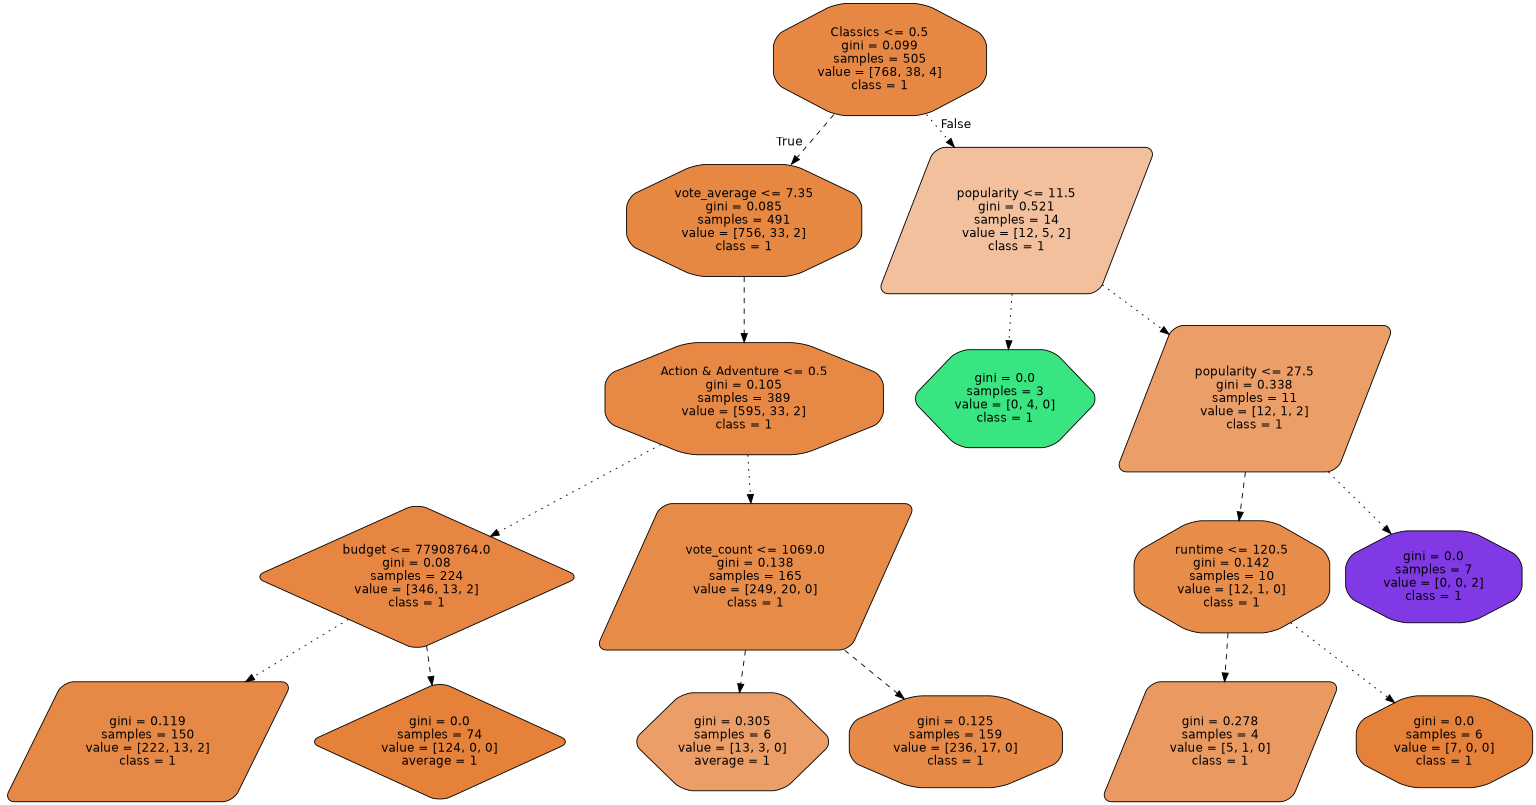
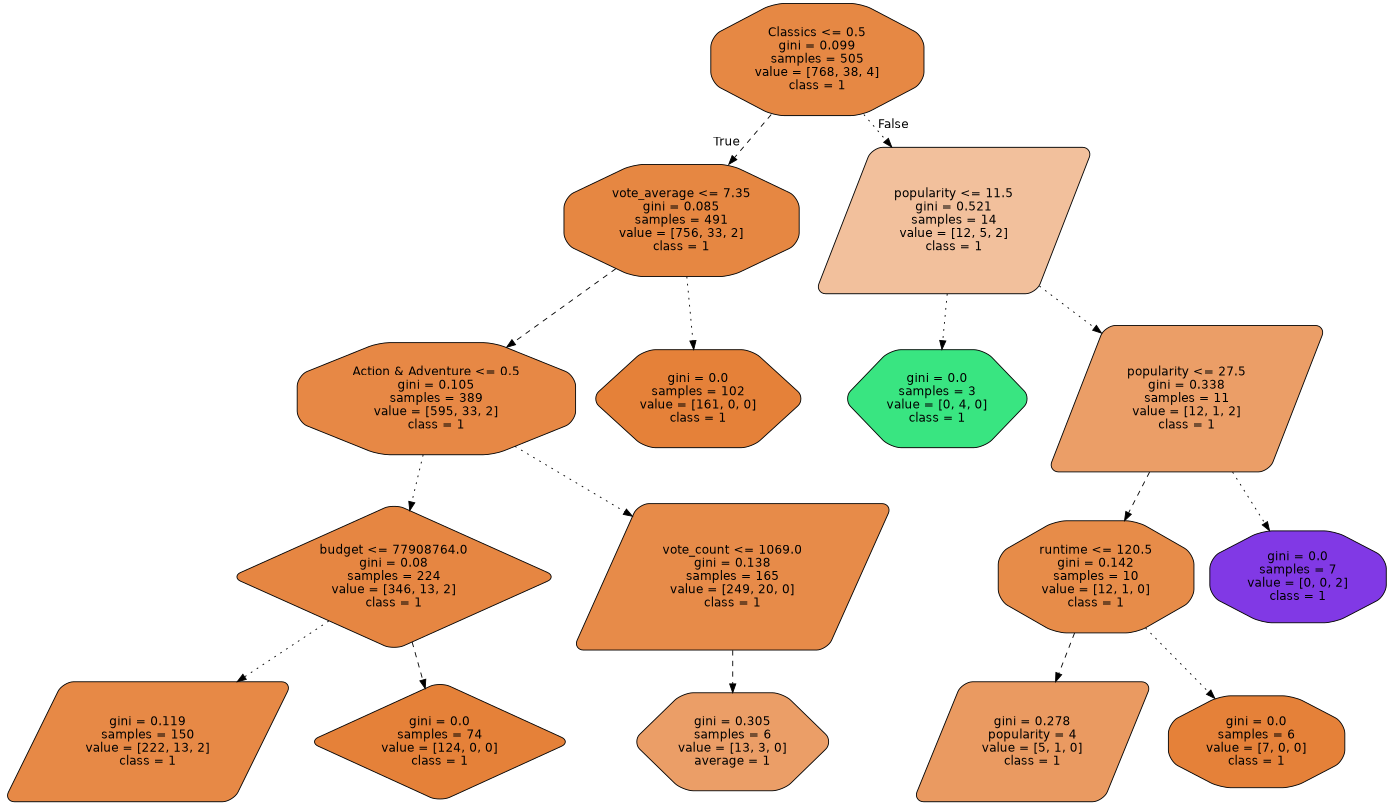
  digraph {
    node [color=black fillcolor="#e58139" fontname=helvetica shape=octagon style="filled, rounded"]
    edge [fontname=helvetica style=dotted]
    n1 [fillcolor="#e68844" label="Classics <= 0.5\ngini = 0.099\nsamples = 505\nvalue = [768, 38, 4]\nclass = 1"]
    n2 [fillcolor="#e68742" label="vote_average <= 7.35\ngini = 0.085\nsamples = 491\nvalue = [756, 33, 2]\nclass = 1"]
    n3 [fillcolor="#f2c09c" label="popularity <= 11.5\ngini = 0.521\nsamples = 14\nvalue = [12, 5, 2]\nclass = 1" shape=parallelogram]
    n4 [fillcolor="#e78845" label="Action & Adventure <= 0.5\ngini = 0.105\nsamples = 389\nvalue = [595, 33, 2]\nclass = 1"]
+   n5 [label="gini = 0.0\nsamples = 102\nvalue = [161, 0, 0]\nclass = 1" shape=hexagon]
    n6 [fillcolor="#39e581" label="gini = 0.0\nsamples = 3\nvalue = [0, 4, 0]\nclass = 1" shape=hexagon]
    n7 [fillcolor="#eb9e67" label="popularity <= 27.5\ngini = 0.338\nsamples = 11\nvalue = [12, 1, 2]\nclass = 1" shape=parallelogram]
    n8 [fillcolor="#e68642" label="budget <= 77908764.0\ngini = 0.08\nsamples = 224\nvalue = [346, 13, 2]\nclass = 1" shape=diamond]
    n9 [fillcolor="#e78b49" label="vote_count <= 1069.0\ngini = 0.138\nsamples = 165\nvalue = [249, 20, 0]\nclass = 1" shape=parallelogram]
    n10 [fillcolor="#e78946" label="gini = 0.119\nsamples = 150\nvalue = [222, 13, 2]\nclass = 1" shape=parallelogram]
-   n11 [label="gini = 0.0\nsamples = 74\nvalue = [124, 0, 0]\naverage = 1" shape=diamond]
+   n11 [label="gini = 0.0\nsamples = 74\nvalue = [124, 0, 0]\nclass = 1" shape=diamond]
    n12 [fillcolor="#eb9e67" label="gini = 0.305\nsamples = 6\nvalue = [13, 3, 0]\naverage = 1" shape=hexagon]
-   n13 [fillcolor="#e78a47" label="gini = 0.125\nsamples = 159\nvalue = [236, 17, 0]\nclass = 1"]
    n14 [fillcolor="#e78c49" label="runtime <= 120.5\ngini = 0.142\nsamples = 10\nvalue = [12, 1, 0]\nclass = 1"]
    n15 [fillcolor="#8139e5" label="gini = 0.0\nsamples = 7\nvalue = [0, 0, 2]\nclass = 1"]
-   n16 [fillcolor="#ea9a61" label="gini = 0.278\nsamples = 4\nvalue = [5, 1, 0]\nclass = 1" shape=parallelogram]
+   n16 [fillcolor="#ea9a61" label="gini = 0.278\npopularity = 4\nvalue = [5, 1, 0]\nclass = 1" shape=parallelogram]
    n17 [label="gini = 0.0\nsamples = 6\nvalue = [7, 0, 0]\nclass = 1"]
    n1 -> n2 [headlabel=True labelangle=45 labeldistance=2.5 style=dashed]
    n1 -> n3 [headlabel=False labelangle=-45 labeldistance=2.5]
    n2 -> n4 [style=dashed]
+   n2 -> n5
    n3 -> n6
    n3 -> n7
    n4 -> n8
    n4 -> n9
    n7 -> n14 [style=dashed]
    n7 -> n15
    n8 -> n10
    n8 -> n11 [style=dashed]
    n9 -> n12 [style=dashed]
-   n9 -> n13 [style=dashed]
    n14 -> n16 [style=dashed]
    n14 -> n17
  }
